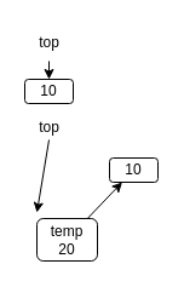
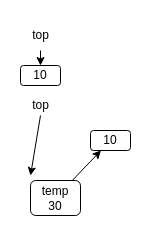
  <mxCell id="0" />
  <mxCell id="1" parent="0" />
  <mxCell id="2" value="10" style="rounded=1;whiteSpace=wrap;html=1;" vertex="1" parent="1"><mxGeometry x="20" y="65" width="40" height="20" as="geometry" /></mxCell>
  <mxCell id="3" style="edgeStyle=none;html=1;entryX=0.5;entryY=0;entryDx=0;entryDy=0;" edge="1" parent="1" source="4" target="2"><mxGeometry relative="1" as="geometry" /></mxCell>
  <mxCell id="4" value="top" style="text;html=1;align=center;verticalAlign=middle;resizable=0;points=[];autosize=1;strokeColor=none;fillColor=none;" vertex="1" parent="1"><mxGeometry x="20" y="20" width="40" height="30" as="geometry" /></mxCell>
  <mxCell id="5" style="edgeStyle=none;html=1;" edge="1" parent="1"><mxGeometry relative="1" as="geometry"><mxPoint x="40" y="115" as="sourcePoint" /><mxPoint x="30" y="175" as="targetPoint" /></mxGeometry></mxCell>
  <mxCell id="6" value="top" style="text;html=1;align=center;verticalAlign=middle;resizable=0;points=[];autosize=1;strokeColor=none;fillColor=none;" vertex="1" parent="1"><mxGeometry x="20" y="90" width="40" height="30" as="geometry" /></mxCell>
  <mxCell id="7" value="10" style="rounded=1;whiteSpace=wrap;html=1;" vertex="1" parent="1"><mxGeometry x="90" y="130" width="40" height="20" as="geometry" /></mxCell>
  <mxCell id="8" style="edgeStyle=none;html=1;" edge="1" parent="1" source="9" target="7"><mxGeometry relative="1" as="geometry" /></mxCell>
- <mxCell id="9" value="temp&lt;br&gt;20" style="rounded=1;whiteSpace=wrap;html=1;" vertex="1" parent="1"><mxGeometry x="30" y="180" width="50" height="35" as="geometry" /></mxCell>
+ <mxCell id="9" value="temp&lt;br&gt;30" style="rounded=1;whiteSpace=wrap;html=1;" vertex="1" parent="1"><mxGeometry x="30" y="180" width="50" height="35" as="geometry" /></mxCell>
